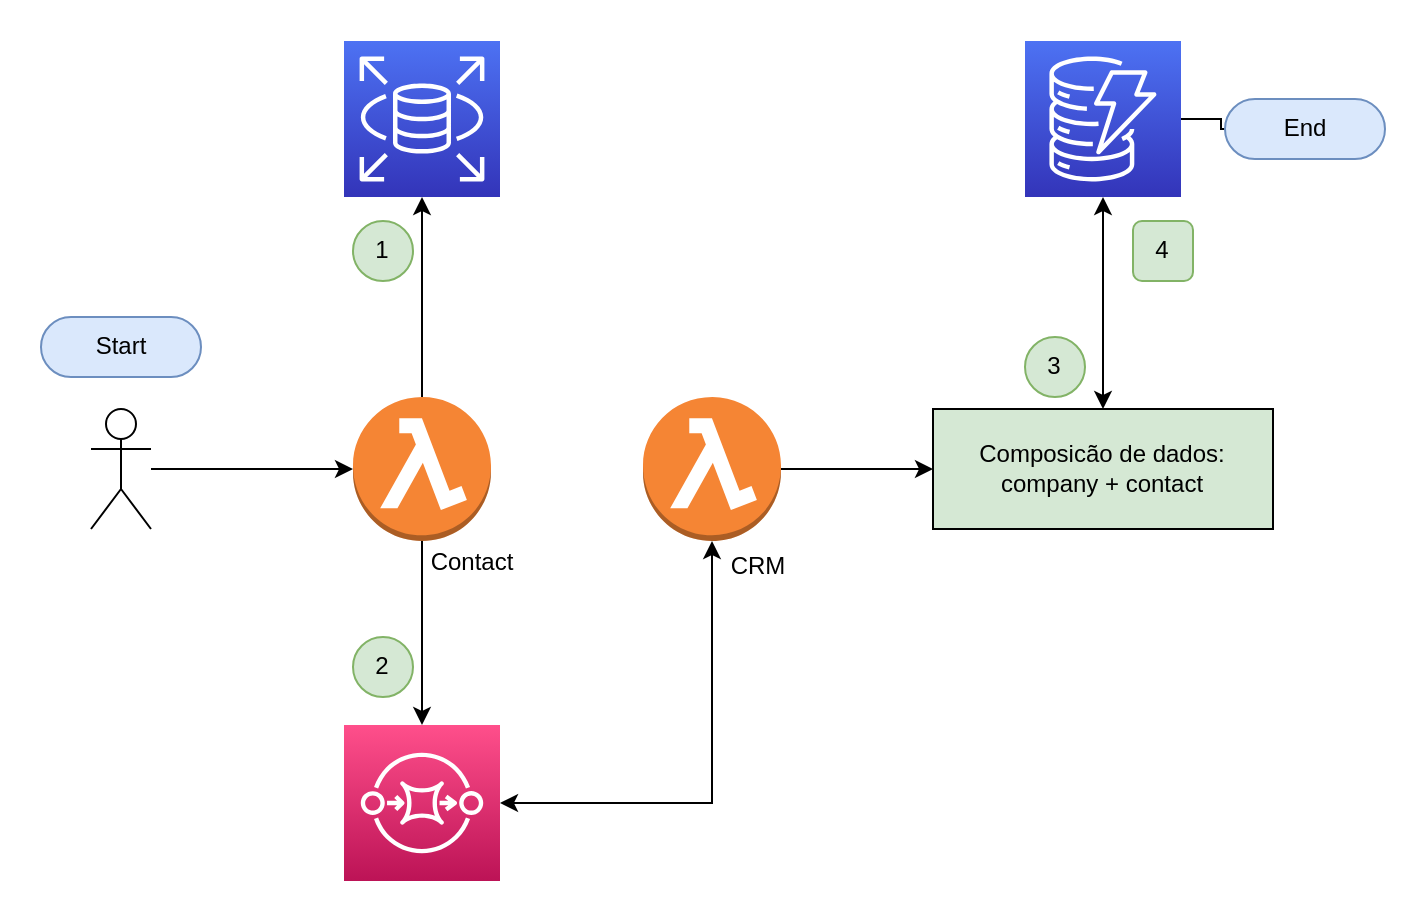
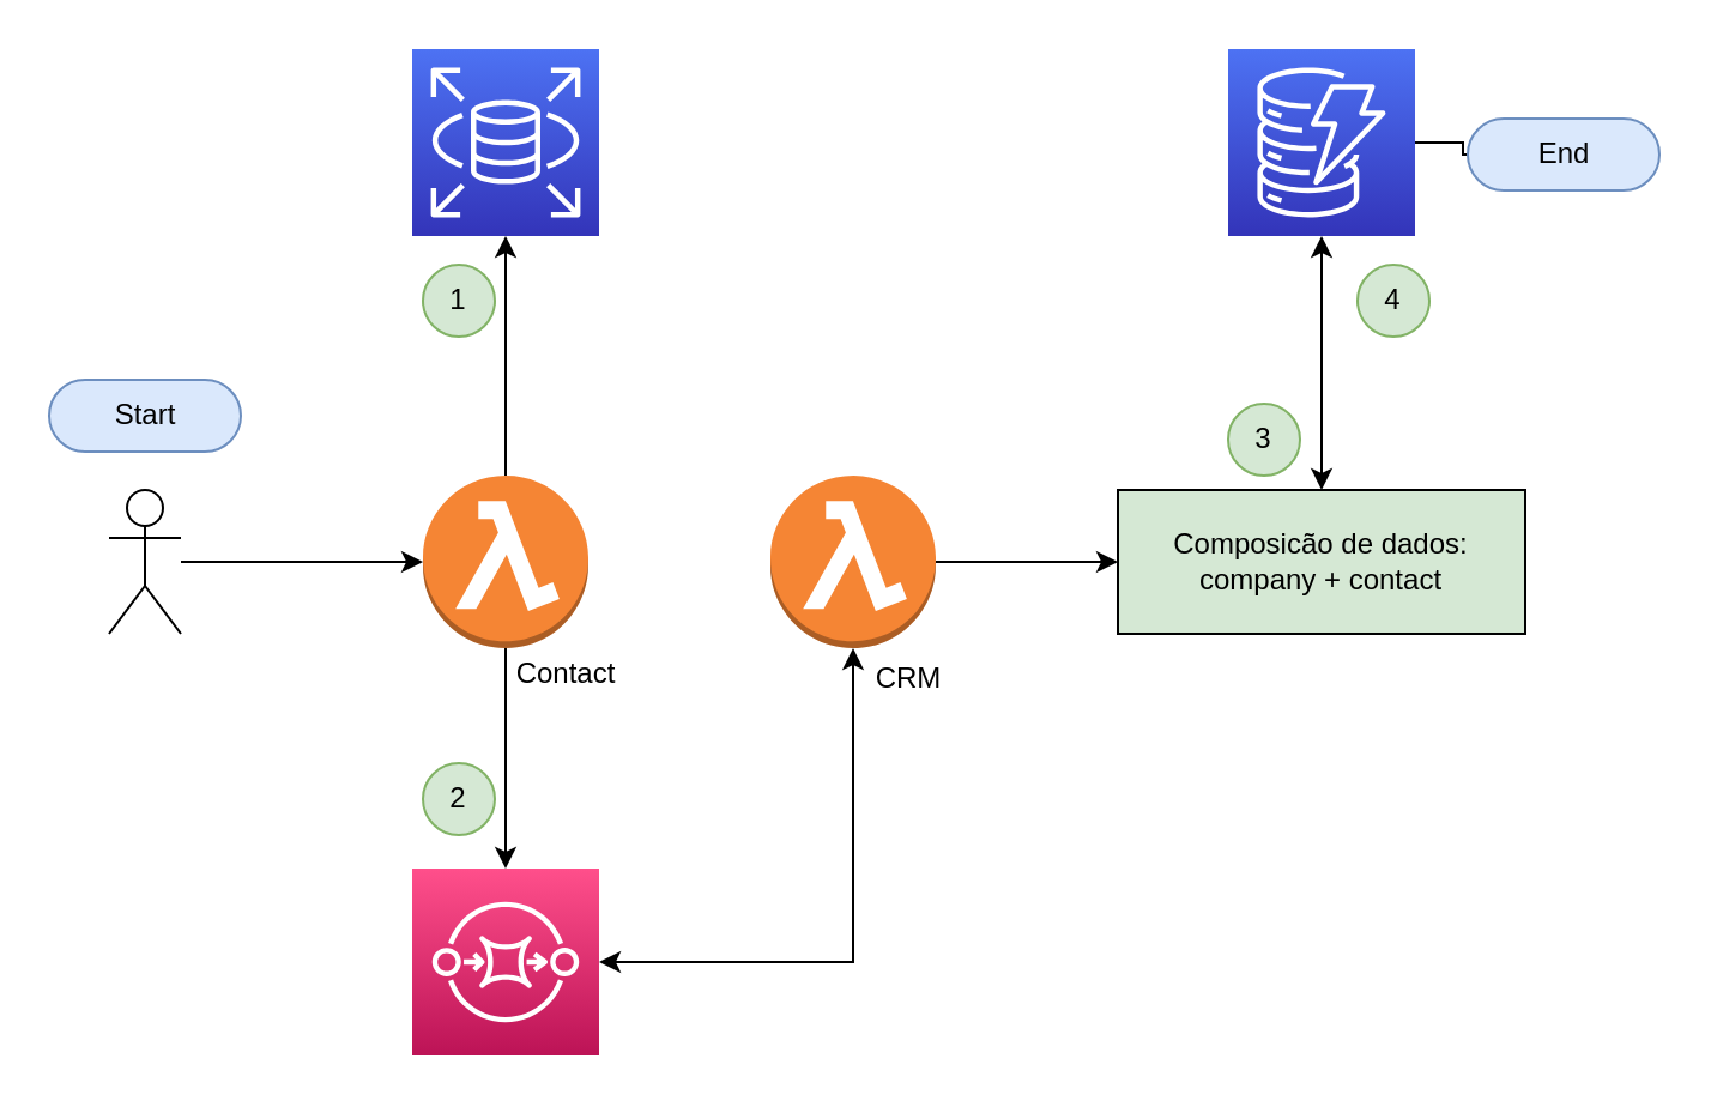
  <mxCell id="0" />
  <mxCell id="1" parent="0" />
  <mxCell id="2" style="edgeStyle=orthogonalEdgeStyle;rounded=0;orthogonalLoop=1;jettySize=auto;html=1;entryX=0.5;entryY=1;entryDx=0;entryDy=0;entryPerimeter=0;startArrow=classic;startFill=1;" edge="1" parent="1" source="3" target="10"><mxGeometry relative="1" as="geometry" /></mxCell>
  <mxCell id="3" value="" style="sketch=0;points=[[0,0,0],[0.25,0,0],[0.5,0,0],[0.75,0,0],[1,0,0],[0,1,0],[0.25,1,0],[0.5,1,0],[0.75,1,0],[1,1,0],[0,0.25,0],[0,0.5,0],[0,0.75,0],[1,0.25,0],[1,0.5,0],[1,0.75,0]];outlineConnect=0;fontColor=#232F3E;gradientColor=#FF4F8B;gradientDirection=north;fillColor=#BC1356;strokeColor=#ffffff;dashed=0;verticalLabelPosition=bottom;verticalAlign=top;align=center;html=1;fontSize=12;fontStyle=0;aspect=fixed;shape=mxgraph.aws4.resourceIcon;resIcon=mxgraph.aws4.sqs;" vertex="1" parent="1"><mxGeometry x="171.5" y="362" width="78" height="78" as="geometry" /></mxCell>
  <mxCell id="4" value="" style="sketch=0;points=[[0,0,0],[0.25,0,0],[0.5,0,0],[0.75,0,0],[1,0,0],[0,1,0],[0.25,1,0],[0.5,1,0],[0.75,1,0],[1,1,0],[0,0.25,0],[0,0.5,0],[0,0.75,0],[1,0.25,0],[1,0.5,0],[1,0.75,0]];outlineConnect=0;fontColor=#232F3E;gradientColor=#4D72F3;gradientDirection=north;fillColor=#3334B9;strokeColor=#ffffff;dashed=0;verticalLabelPosition=bottom;verticalAlign=top;align=center;html=1;fontSize=12;fontStyle=0;aspect=fixed;shape=mxgraph.aws4.resourceIcon;resIcon=mxgraph.aws4.rds;" vertex="1" parent="1"><mxGeometry x="171.5" y="20" width="78" height="78" as="geometry" /></mxCell>
  <mxCell id="5" style="edgeStyle=orthogonalEdgeStyle;rounded=0;orthogonalLoop=1;jettySize=auto;html=1;entryX=0;entryY=0.5;entryDx=0;entryDy=0;entryPerimeter=0;startArrow=none;startFill=0;endArrow=none;endFill=0;" edge="1" parent="1" source="6" target="22"><mxGeometry relative="1" as="geometry" /></mxCell>
  <mxCell id="6" value="" style="sketch=0;points=[[0,0,0],[0.25,0,0],[0.5,0,0],[0.75,0,0],[1,0,0],[0,1,0],[0.25,1,0],[0.5,1,0],[0.75,1,0],[1,1,0],[0,0.25,0],[0,0.5,0],[0,0.75,0],[1,0.25,0],[1,0.5,0],[1,0.75,0]];outlineConnect=0;fontColor=#232F3E;gradientColor=#4D72F3;gradientDirection=north;fillColor=#3334B9;strokeColor=#ffffff;dashed=0;verticalLabelPosition=bottom;verticalAlign=top;align=center;html=1;fontSize=12;fontStyle=0;aspect=fixed;shape=mxgraph.aws4.resourceIcon;resIcon=mxgraph.aws4.dynamodb;" vertex="1" parent="1"><mxGeometry x="512" y="20" width="78" height="78" as="geometry" /></mxCell>
  <mxCell id="7" style="edgeStyle=orthogonalEdgeStyle;rounded=0;orthogonalLoop=1;jettySize=auto;html=1;entryX=0.5;entryY=1;entryDx=0;entryDy=0;entryPerimeter=0;startArrow=classic;startFill=1;" edge="1" parent="1" source="8" target="6"><mxGeometry relative="1" as="geometry" /></mxCell>
  <mxCell id="8" value="Composicão de dados: company + contact" style="rounded=0;whiteSpace=wrap;html=1;fillColor=#d5e8d4;" vertex="1" parent="1"><mxGeometry x="466" y="204" width="170" height="60" as="geometry" /></mxCell>
  <mxCell id="9" style="edgeStyle=orthogonalEdgeStyle;rounded=0;orthogonalLoop=1;jettySize=auto;html=1;entryX=0;entryY=0.5;entryDx=0;entryDy=0;startArrow=none;startFill=0;" edge="1" parent="1" source="10" target="8"><mxGeometry relative="1" as="geometry" /></mxCell>
  <mxCell id="10" value="" style="outlineConnect=0;dashed=0;verticalLabelPosition=bottom;verticalAlign=top;align=center;html=1;shape=mxgraph.aws3.lambda_function;fillColor=#F58534;gradientColor=none;" vertex="1" parent="1"><mxGeometry x="321" y="198" width="69" height="72" as="geometry" /></mxCell>
  <mxCell id="11" style="edgeStyle=orthogonalEdgeStyle;rounded=0;orthogonalLoop=1;jettySize=auto;html=1;entryX=0.5;entryY=1;entryDx=0;entryDy=0;entryPerimeter=0;" edge="1" parent="1" source="13" target="4"><mxGeometry relative="1" as="geometry" /></mxCell>
  <mxCell id="12" style="edgeStyle=orthogonalEdgeStyle;rounded=0;orthogonalLoop=1;jettySize=auto;html=1;entryX=0.5;entryY=0;entryDx=0;entryDy=0;entryPerimeter=0;" edge="1" parent="1" source="13" target="3"><mxGeometry relative="1" as="geometry" /></mxCell>
  <mxCell id="13" value="" style="outlineConnect=0;dashed=0;verticalLabelPosition=bottom;verticalAlign=top;align=center;html=1;shape=mxgraph.aws3.lambda_function;fillColor=#F58534;gradientColor=none;" vertex="1" parent="1"><mxGeometry x="176" y="198" width="69" height="72" as="geometry" /></mxCell>
  <mxCell id="14" value="CRM" style="text;html=1;strokeColor=none;fillColor=none;align=center;verticalAlign=middle;whiteSpace=wrap;rounded=0;" vertex="1" parent="1"><mxGeometry x="349" y="268" width="60" height="30" as="geometry" /></mxCell>
  <mxCell id="15" value="Contact" style="text;html=1;strokeColor=none;fillColor=none;align=center;verticalAlign=middle;whiteSpace=wrap;rounded=0;" vertex="1" parent="1"><mxGeometry x="206" y="266" width="60" height="30" as="geometry" /></mxCell>
  <mxCell id="16" value="1" style="ellipse;whiteSpace=wrap;html=1;aspect=fixed;fillColor=#d5e8d4;strokeColor=#82b366;" vertex="1" parent="1"><mxGeometry x="176" y="110" width="30" height="30" as="geometry" /></mxCell>
  <mxCell id="17" value="2" style="ellipse;whiteSpace=wrap;html=1;aspect=fixed;fillColor=#d5e8d4;strokeColor=#82b366;" vertex="1" parent="1"><mxGeometry x="176" y="318" width="30" height="30" as="geometry" /></mxCell>
  <mxCell id="18" value="3" style="ellipse;whiteSpace=wrap;html=1;aspect=fixed;fillColor=#d5e8d4;strokeColor=#82b366;" vertex="1" parent="1"><mxGeometry x="512" y="168" width="30" height="30" as="geometry" /></mxCell>
- <mxCell id="19" value="4" style="whiteSpace=wrap;html=1;aspect=fixed;fillColor=#d5e8d4;strokeColor=#82b366;rounded=1;" vertex="1" parent="1"><mxGeometry x="566" y="110" width="30" height="30" as="geometry" /></mxCell>
+ <mxCell id="19" value="4" style="ellipse;whiteSpace=wrap;html=1;aspect=fixed;fillColor=#d5e8d4;strokeColor=#82b366;" vertex="1" parent="1"><mxGeometry x="566" y="110" width="30" height="30" as="geometry" /></mxCell>
  <mxCell id="20" style="edgeStyle=orthogonalEdgeStyle;rounded=0;orthogonalLoop=1;jettySize=auto;html=1;entryX=0;entryY=0.5;entryDx=0;entryDy=0;entryPerimeter=0;startArrow=none;startFill=0;" edge="1" parent="1" source="21" target="13"><mxGeometry relative="1" as="geometry" /></mxCell>
  <mxCell id="21" value="" style="shape=umlActor;verticalLabelPosition=bottom;verticalAlign=top;html=1;outlineConnect=0;" vertex="1" parent="1"><mxGeometry x="45" y="204" width="30" height="60" as="geometry" /></mxCell>
  <mxCell id="22" value="End" style="html=1;dashed=0;whitespace=wrap;shape=mxgraph.dfd.start;fillColor=#dae8fc;strokeColor=#6c8ebf;" vertex="1" parent="1"><mxGeometry x="612" y="49" width="80" height="30" as="geometry" /></mxCell>
  <mxCell id="23" value="Start" style="html=1;dashed=0;whitespace=wrap;shape=mxgraph.dfd.start;fillColor=#dae8fc;strokeColor=#6c8ebf;" vertex="1" parent="1"><mxGeometry x="20" y="158" width="80" height="30" as="geometry" /></mxCell>
